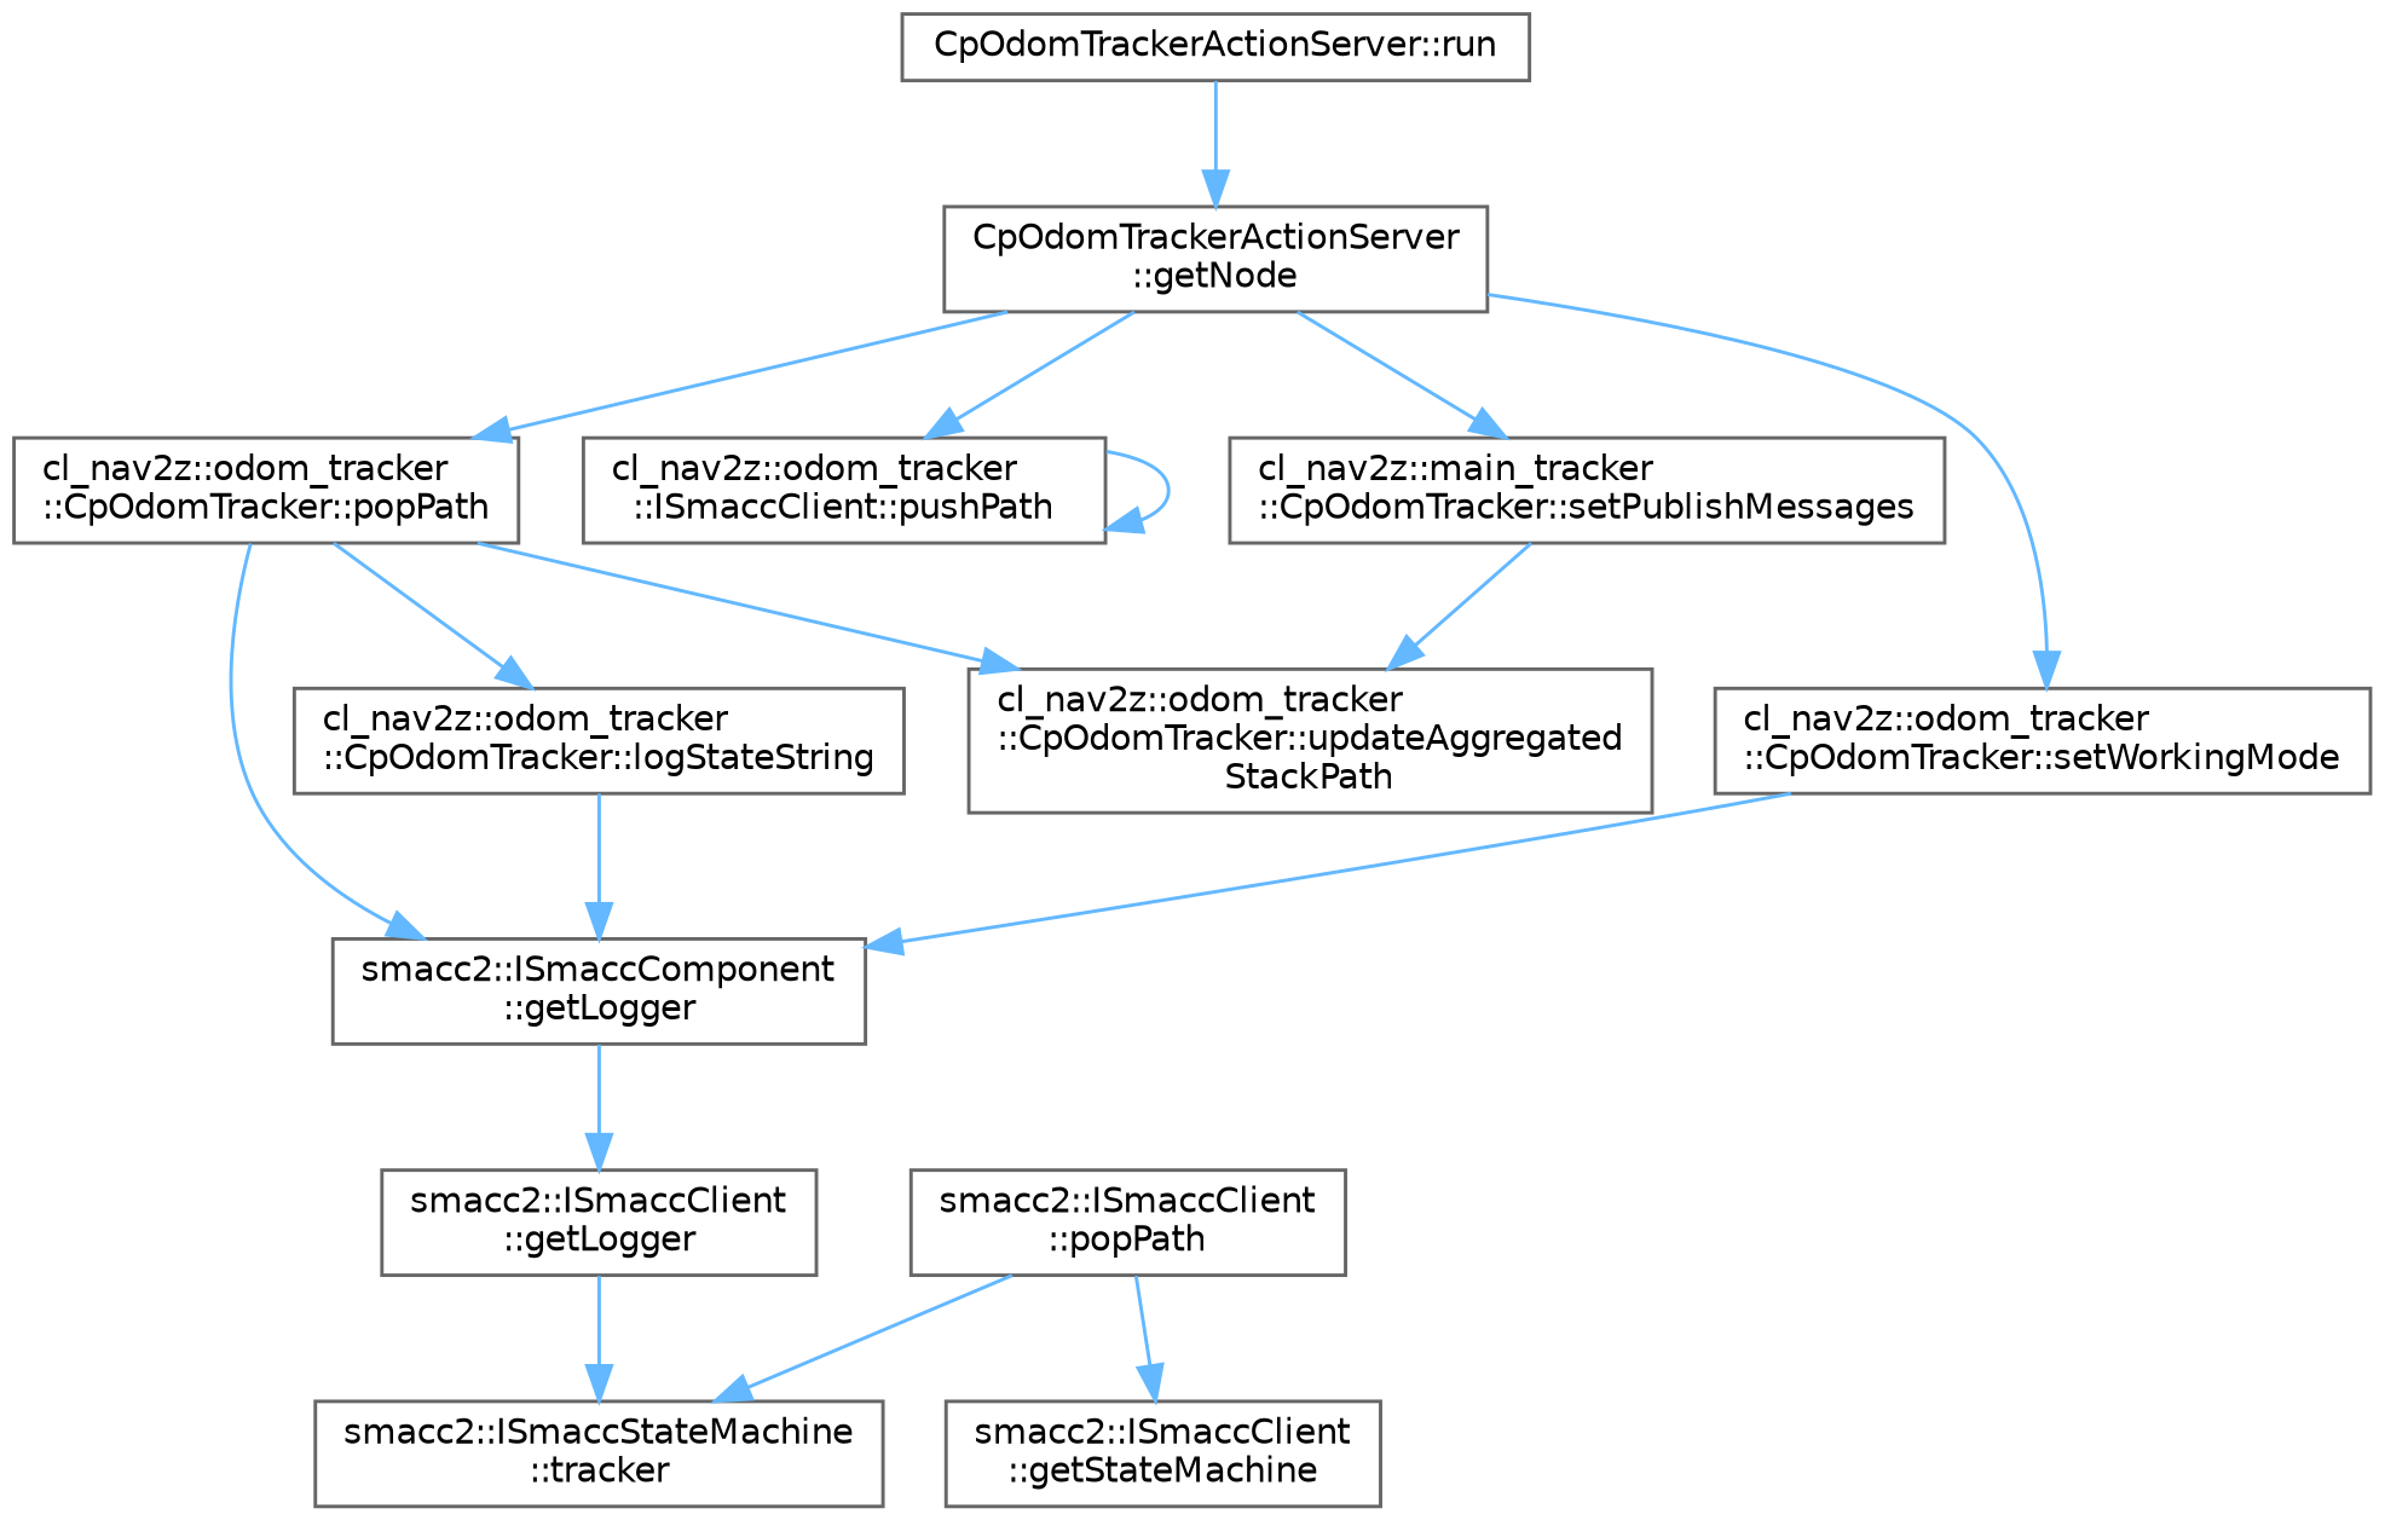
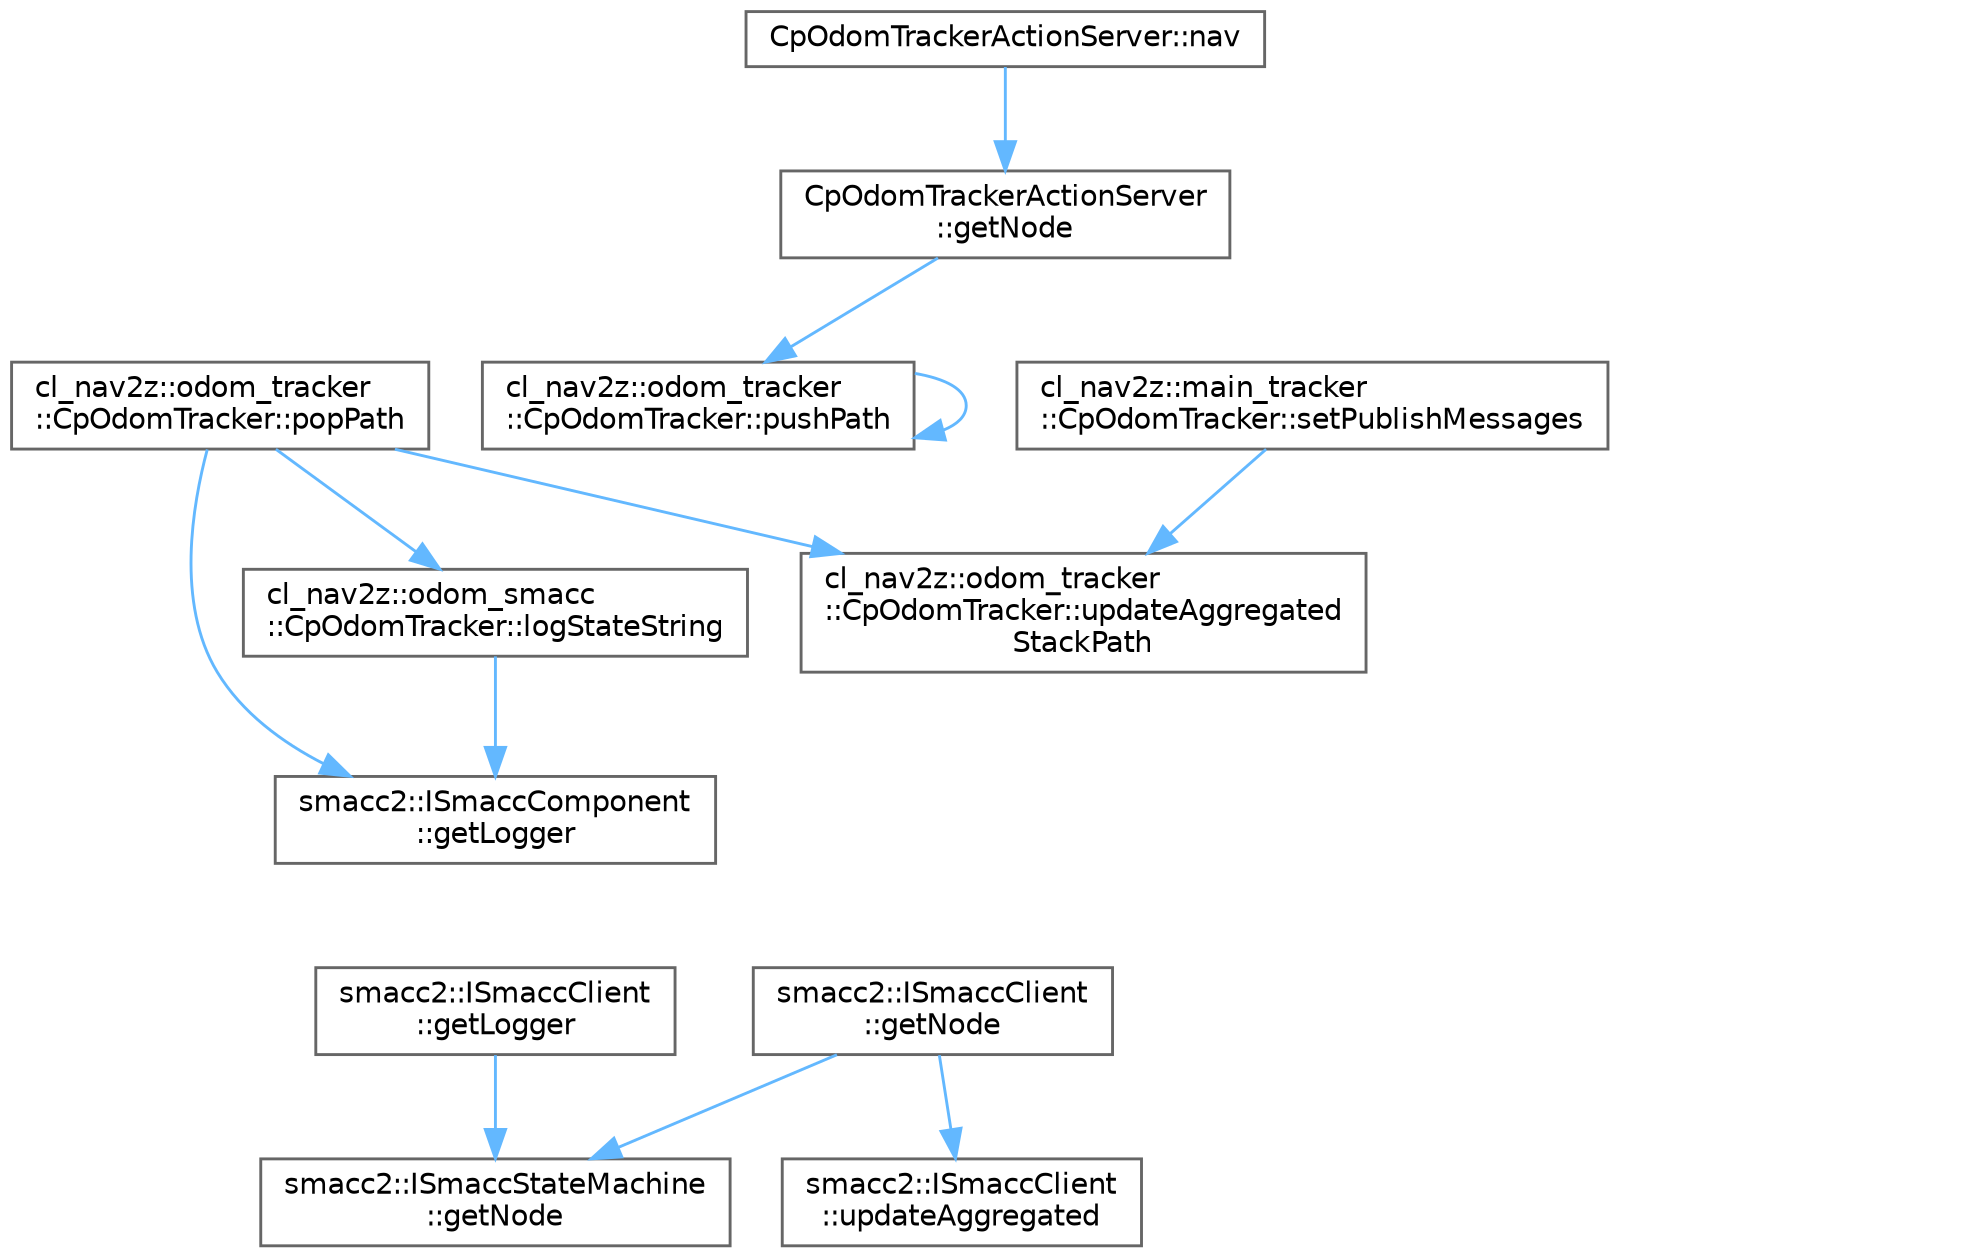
  digraph {
    rankdir=TB
    node [color=grey40 fillcolor=white fontname=Helvetica fontsize=10 shape=box style=filled]
    edge [color=steelblue1 fontname=Helvetica fontsize=10 labelfontname=Helvetica labelfontsize=10 style=solid]
-   n1 [height=0.2 label="CpOdomTrackerActionServer::run" width=0.4]
+   n1 [height=0.2 label="CpOdomTrackerActionServer::nav" width=0.4]
    n2 [height=0.2 label="CpOdomTrackerActionServer\l::getNode" width=0.4]
    n3 [height=0.2 label="cl_nav2z::odom_tracker\l::CpOdomTracker::popPath" width=0.4]
-   n4 [height=0.2 label="cl_nav2z::odom_tracker\l::ISmaccClient::pushPath" width=0.4]
+   n4 [height=0.2 label="cl_nav2z::odom_tracker\l::CpOdomTracker::pushPath" width=0.4]
    n5 [height=0.2 label="cl_nav2z::main_tracker\l::CpOdomTracker::setPublishMessages" width=0.4]
-   n6 [height=0.2 label="cl_nav2z::odom_tracker\l::CpOdomTracker::setWorkingMode" width=0.4]
    n7 [height=0.2 label="smacc2::ISmaccComponent\l::getLogger" width=0.4]
-   n8 [height=0.2 label="cl_nav2z::odom_tracker\l::CpOdomTracker::logStateString" width=0.4]
+   n8 [height=0.2 label="cl_nav2z::odom_smacc\l::CpOdomTracker::logStateString" width=0.4]
    n9 [height=0.2 label="cl_nav2z::odom_tracker\l::CpOdomTracker::updateAggregated\lStackPath" width=0.4]
    n10 [height=0.2 label="smacc2::ISmaccClient\l::getLogger" width=0.4]
-   n11 [height=0.2 label="smacc2::ISmaccStateMachine\l::tracker" width=0.4]
-   n12 [height=0.2 label="smacc2::ISmaccClient\l::popPath" width=0.4]
-   n13 [height=0.2 label="smacc2::ISmaccClient\l::getStateMachine" width=0.4]
+   n11 [height=0.2 label="smacc2::ISmaccStateMachine\l::getNode" width=0.4]
+   n12 [height=0.2 label="smacc2::ISmaccClient\l::getNode" width=0.4]
+   n13 [height=0.2 label="smacc2::ISmaccClient\l::updateAggregated" width=0.4]
    n1 -> n2
-   n2 -> n3
    n2 -> n4
-   n2 -> n5
-   n2 -> n6
    n3 -> n7
    n3 -> n8
    n3 -> n9
    n4 -> n4
    n5 -> n9
-   n6 -> n7
-   n7 -> n10
    n8 -> n7
    n10 -> n11
    n12 -> n11
    n12 -> n13
  }
